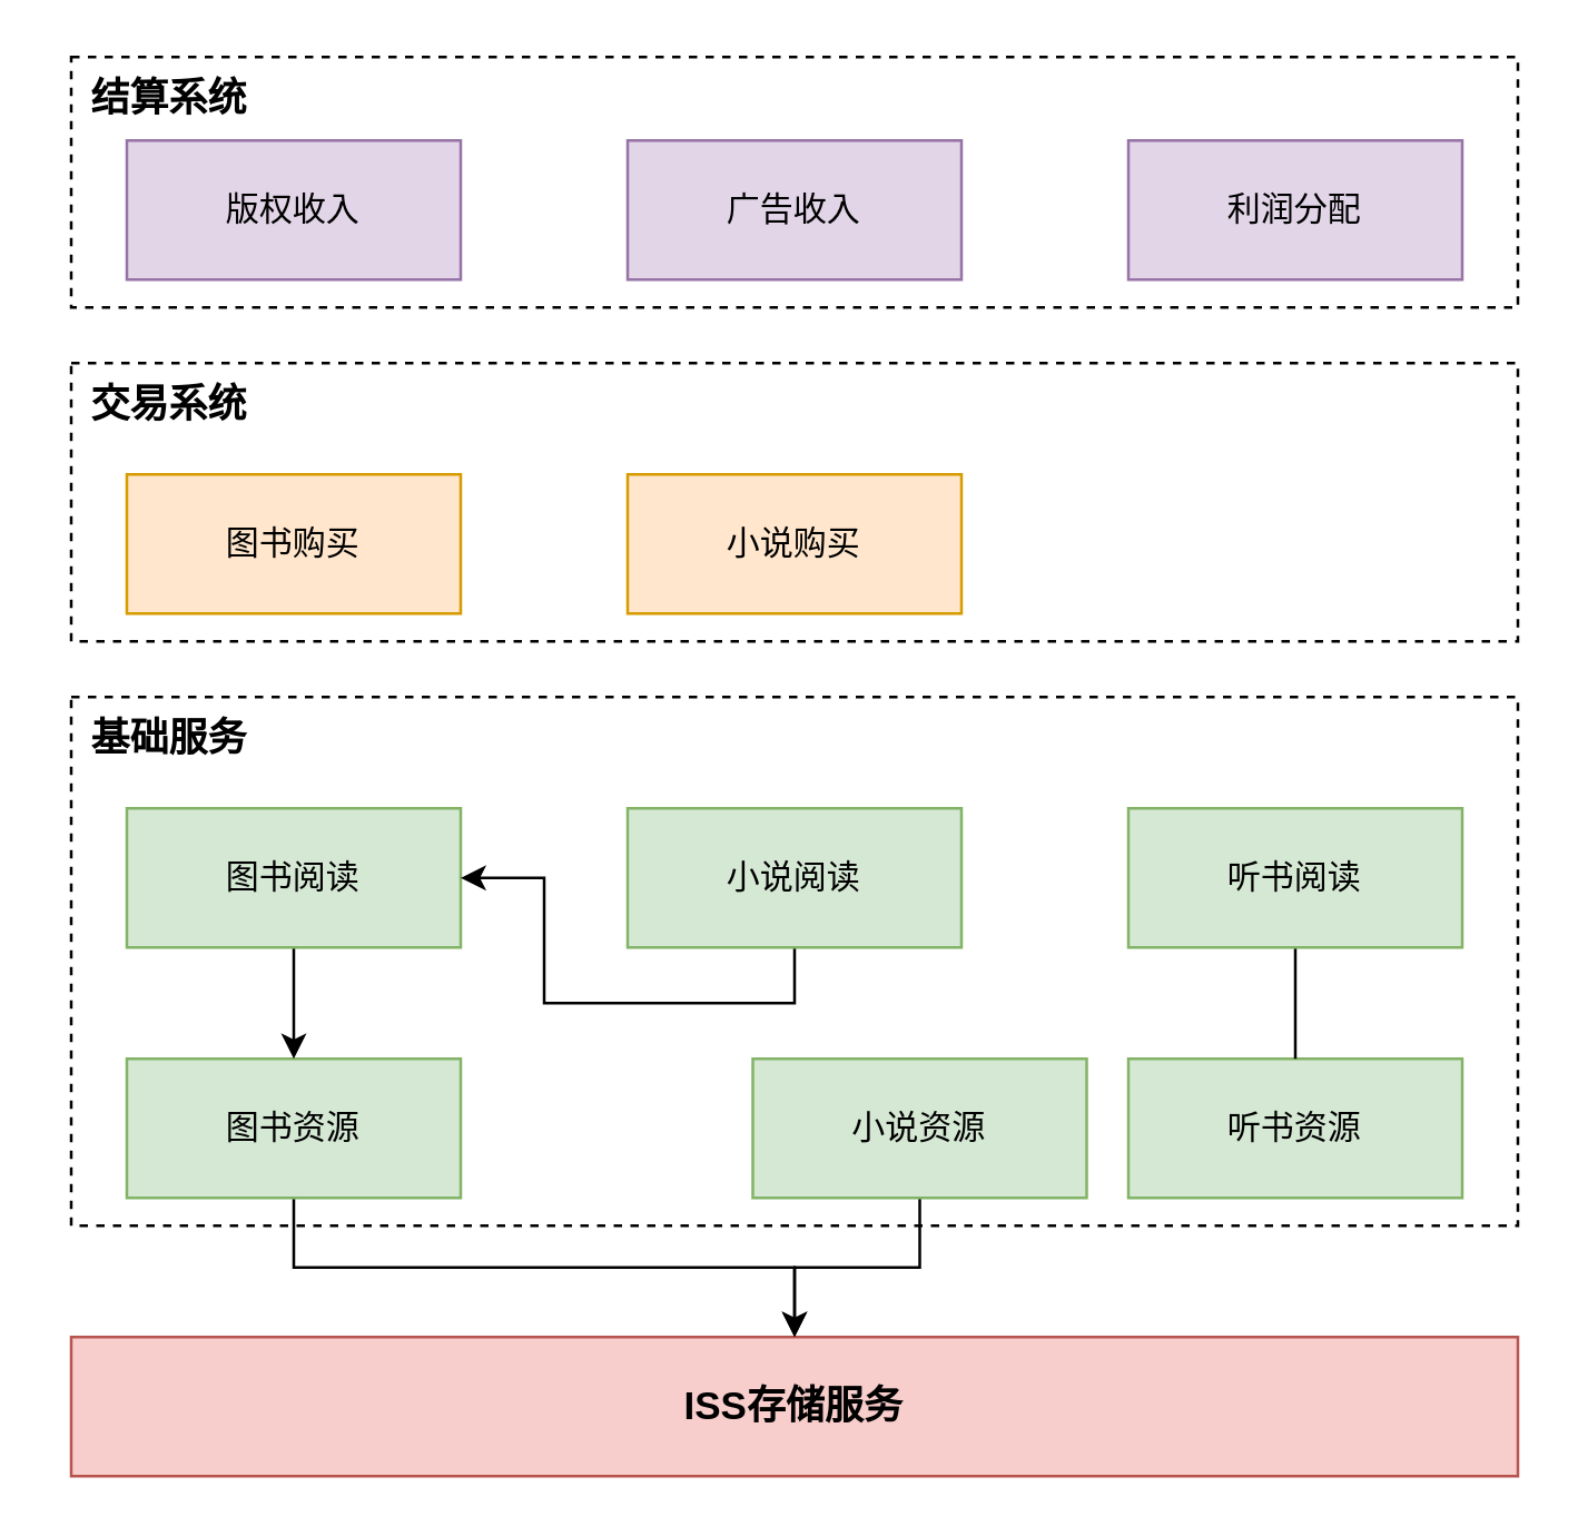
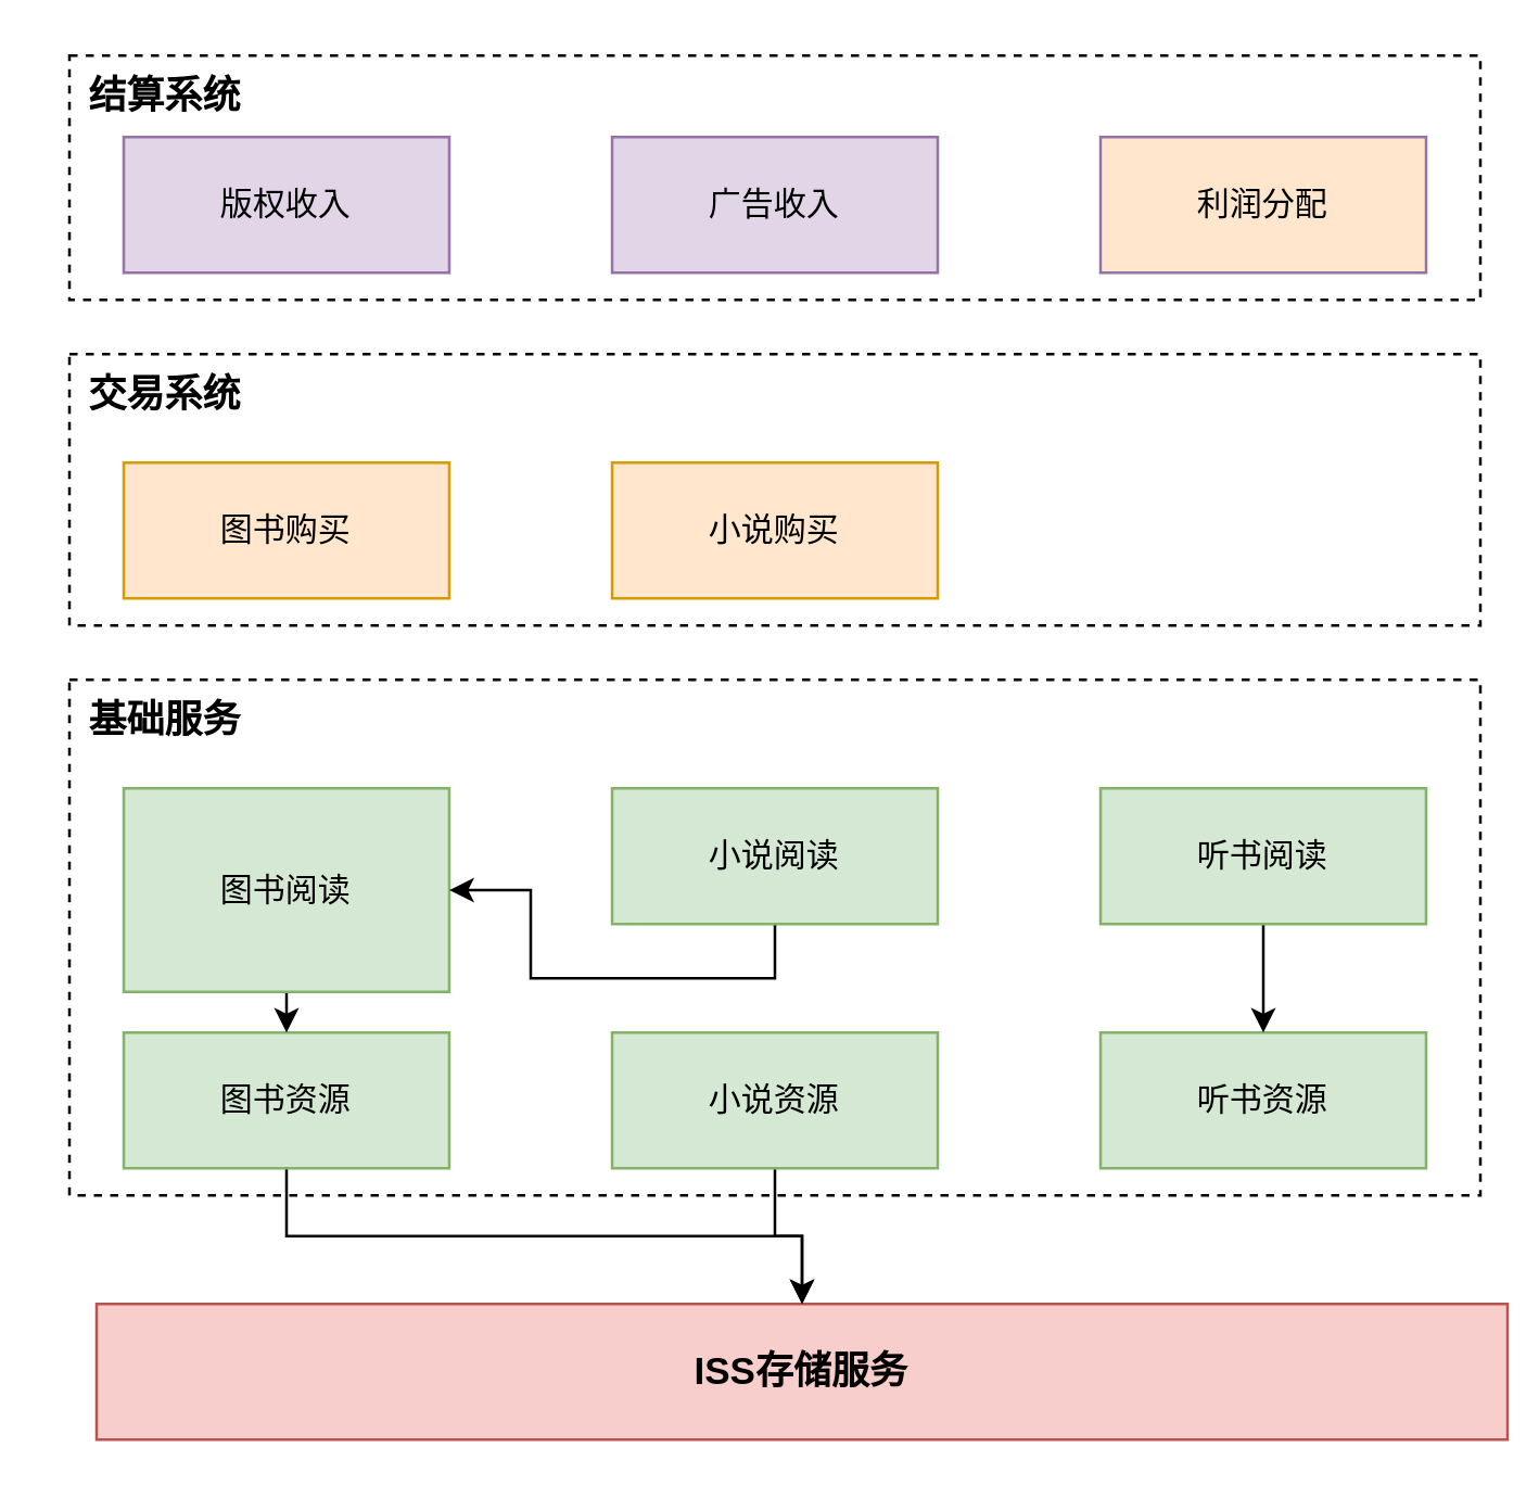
  <mxCell id="0" />
  <mxCell id="1" parent="0" />
  <mxCell id="2" value="" style="rounded=0;whiteSpace=wrap;html=1;dashed=1;" vertex="1" parent="1"><mxGeometry x="25" y="250" width="520" height="190" as="geometry" /></mxCell>
  <mxCell id="3" value="" style="rounded=0;whiteSpace=wrap;html=1;dashed=1;" vertex="1" parent="1"><mxGeometry x="25" y="20" width="520" height="90" as="geometry" /></mxCell>
  <mxCell id="4" value="" style="rounded=0;whiteSpace=wrap;html=1;dashed=1;" vertex="1" parent="1"><mxGeometry x="25" y="130" width="520" height="100" as="geometry" /></mxCell>
- <mxCell id="5" value="&lt;font style=&quot;font-size: 14px;&quot;&gt;&lt;b&gt;ISS存储服务&lt;/b&gt;&lt;/font&gt;" style="rounded=0;whiteSpace=wrap;html=1;fillColor=#f8cecc;strokeColor=#b85450;" vertex="1" parent="1"><mxGeometry x="25" y="480" width="520" height="50" as="geometry" /></mxCell>
+ <mxCell id="5" value="&lt;font style=&quot;font-size: 14px;&quot;&gt;&lt;b&gt;ISS存储服务&lt;/b&gt;&lt;/font&gt;" style="rounded=0;whiteSpace=wrap;html=1;fillColor=#f8cecc;strokeColor=#b85450;" vertex="1" parent="1"><mxGeometry x="35" y="480" width="520" height="50" as="geometry" /></mxCell>
  <mxCell id="6" style="edgeStyle=orthogonalEdgeStyle;rounded=0;orthogonalLoop=1;jettySize=auto;html=1;exitX=0.5;exitY=1;exitDx=0;exitDy=0;entryX=0.5;entryY=0;entryDx=0;entryDy=0;" edge="1" parent="1" source="7" target="5"><mxGeometry relative="1" as="geometry" /></mxCell>
  <mxCell id="7" value="图书资源" style="rounded=0;whiteSpace=wrap;html=1;fillColor=#d5e8d4;strokeColor=#82b366;" vertex="1" parent="1"><mxGeometry x="45" y="380" width="120" height="50" as="geometry" /></mxCell>
  <mxCell id="8" style="edgeStyle=orthogonalEdgeStyle;rounded=0;orthogonalLoop=1;jettySize=auto;html=1;exitX=0.5;exitY=1;exitDx=0;exitDy=0;entryX=0.5;entryY=0;entryDx=0;entryDy=0;" edge="1" parent="1" source="9" target="5"><mxGeometry relative="1" as="geometry" /></mxCell>
- <mxCell id="9" value="小说资源" style="rounded=0;whiteSpace=wrap;html=1;fillColor=#d5e8d4;strokeColor=#82b366;" vertex="1" parent="1"><mxGeometry x="270" y="380" width="120" height="50" as="geometry" /></mxCell>
+ <mxCell id="9" value="小说资源" style="rounded=0;whiteSpace=wrap;html=1;fillColor=#d5e8d4;strokeColor=#82b366;" vertex="1" parent="1"><mxGeometry x="225" y="380" width="120" height="50" as="geometry" /></mxCell>
  <mxCell id="10" value="听书资源" style="rounded=0;whiteSpace=wrap;html=1;fillColor=#d5e8d4;strokeColor=#82b366;" vertex="1" parent="1"><mxGeometry x="405" y="380" width="120" height="50" as="geometry" /></mxCell>
  <mxCell id="11" style="edgeStyle=orthogonalEdgeStyle;rounded=0;orthogonalLoop=1;jettySize=auto;html=1;exitX=0.5;exitY=1;exitDx=0;exitDy=0;entryX=0.5;entryY=0;entryDx=0;entryDy=0;" edge="1" parent="1" source="12" target="7"><mxGeometry relative="1" as="geometry" /></mxCell>
- <mxCell id="12" value="图书阅读" style="rounded=0;whiteSpace=wrap;html=1;fillColor=#d5e8d4;strokeColor=#82b366;" vertex="1" parent="1"><mxGeometry x="45" y="290" width="120" height="50" as="geometry" /></mxCell>
+ <mxCell id="12" value="图书阅读" style="rounded=0;whiteSpace=wrap;html=1;fillColor=#d5e8d4;strokeColor=#82b366;" vertex="1" parent="1"><mxGeometry x="45" y="290" width="120" height="75" as="geometry" /></mxCell>
  <mxCell id="13" style="edgeStyle=orthogonalEdgeStyle;rounded=0;orthogonalLoop=1;jettySize=auto;html=1;exitX=0.5;exitY=1;exitDx=0;exitDy=0;" edge="1" parent="1" source="14" target="12"><mxGeometry relative="1" as="geometry" /></mxCell>
  <mxCell id="14" value="小说阅读" style="rounded=0;whiteSpace=wrap;html=1;fillColor=#d5e8d4;strokeColor=#82b366;" vertex="1" parent="1"><mxGeometry x="225" y="290" width="120" height="50" as="geometry" /></mxCell>
- <mxCell id="15" style="edgeStyle=orthogonalEdgeStyle;rounded=0;orthogonalLoop=1;jettySize=auto;html=1;exitX=0.5;exitY=1;exitDx=0;exitDy=0;endArrow=none;" edge="1" parent="1" source="16" target="10"><mxGeometry relative="1" as="geometry" /></mxCell>
+ <mxCell id="15" style="edgeStyle=orthogonalEdgeStyle;rounded=0;orthogonalLoop=1;jettySize=auto;html=1;exitX=0.5;exitY=1;exitDx=0;exitDy=0;" edge="1" parent="1" source="16" target="10"><mxGeometry relative="1" as="geometry" /></mxCell>
  <mxCell id="16" value="听书阅读" style="rounded=0;whiteSpace=wrap;html=1;fillColor=#d5e8d4;strokeColor=#82b366;" vertex="1" parent="1"><mxGeometry x="405" y="290" width="120" height="50" as="geometry" /></mxCell>
  <mxCell id="17" value="图书购买" style="rounded=0;whiteSpace=wrap;html=1;fillColor=#ffe6cc;strokeColor=#d79b00;" vertex="1" parent="1"><mxGeometry x="45" y="170" width="120" height="50" as="geometry" /></mxCell>
- <mxCell id="18" value="利润分配" style="rounded=0;whiteSpace=wrap;html=1;fillColor=#e1d5e7;strokeColor=#9673a6;" vertex="1" parent="1"><mxGeometry x="405" y="50" width="120" height="50" as="geometry" /></mxCell>
+ <mxCell id="18" value="利润分配" style="rounded=0;whiteSpace=wrap;html=1;fillColor=#ffe6cc;strokeColor=#9673a6;" vertex="1" parent="1"><mxGeometry x="405" y="50" width="120" height="50" as="geometry" /></mxCell>
  <mxCell id="19" value="版权收入" style="rounded=0;whiteSpace=wrap;html=1;fillColor=#e1d5e7;strokeColor=#9673a6;" vertex="1" parent="1"><mxGeometry x="45" y="50" width="120" height="50" as="geometry" /></mxCell>
  <mxCell id="20" value="小说购买" style="rounded=0;whiteSpace=wrap;html=1;fillColor=#ffe6cc;strokeColor=#d79b00;" vertex="1" parent="1"><mxGeometry x="225" y="170" width="120" height="50" as="geometry" /></mxCell>
  <mxCell id="21" value="&lt;font style=&quot;font-size: 14px;&quot;&gt;&lt;b&gt;交易系统&lt;/b&gt;&lt;/font&gt;" style="text;html=1;align=center;verticalAlign=middle;resizable=0;points=[];autosize=1;strokeColor=none;fillColor=none;" vertex="1" parent="1"><mxGeometry x="20" y="130" width="80" height="30" as="geometry" /></mxCell>
  <mxCell id="22" value="广告收入" style="rounded=0;whiteSpace=wrap;html=1;fillColor=#e1d5e7;strokeColor=#9673a6;" vertex="1" parent="1"><mxGeometry x="225" y="50" width="120" height="50" as="geometry" /></mxCell>
  <mxCell id="23" value="&lt;font style=&quot;font-size: 14px;&quot;&gt;&lt;b&gt;结算系统&lt;/b&gt;&lt;/font&gt;" style="text;html=1;align=center;verticalAlign=middle;resizable=0;points=[];autosize=1;strokeColor=none;fillColor=none;" vertex="1" parent="1"><mxGeometry x="20" y="20" width="80" height="30" as="geometry" /></mxCell>
  <mxCell id="24" value="&lt;font style=&quot;font-size: 14px;&quot;&gt;&lt;b&gt;基础服务&lt;/b&gt;&lt;/font&gt;" style="text;html=1;align=center;verticalAlign=middle;resizable=0;points=[];autosize=1;strokeColor=none;fillColor=none;" vertex="1" parent="1"><mxGeometry x="20" y="250" width="80" height="30" as="geometry" /></mxCell>
